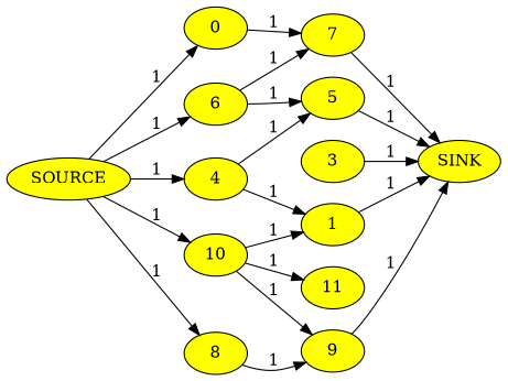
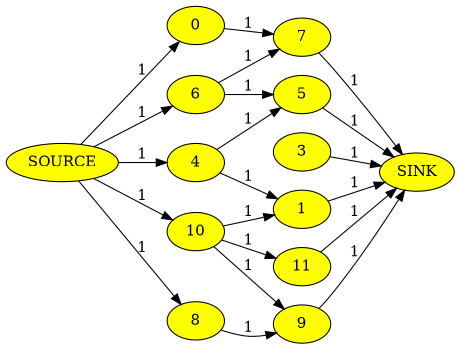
  digraph {
    rankdir=LR
    splines=true
    node [color=black fillcolor="#ffff00" style=filled]
    edge [w=1]
    0
    7
    1
    SINK
    3
    5
    4
    6
    8
    9
    10
    11
    SOURCE
    0 -> 7 [label=1]
    7 -> SINK [label=1]
    1 -> SINK [label=1]
    3 -> SINK [label=1]
    5 -> SINK [label=1]
    4 -> 1 [label=1]
    4 -> 5 [label=1]
    6 -> 7 [label=1]
    6 -> 5 [label=1]
    8 -> 9 [label=1]
    9 -> SINK [label=1]
    10 -> 1 [label=1]
    10 -> 9 [label=1]
    10 -> 11 [label=1]
+   11 -> SINK [label=1]
    SOURCE -> 0 [label=1]
    SOURCE -> 4 [label=1]
    SOURCE -> 6 [label=1]
    SOURCE -> 8 [label=1]
    SOURCE -> 10 [label=1]
  }
